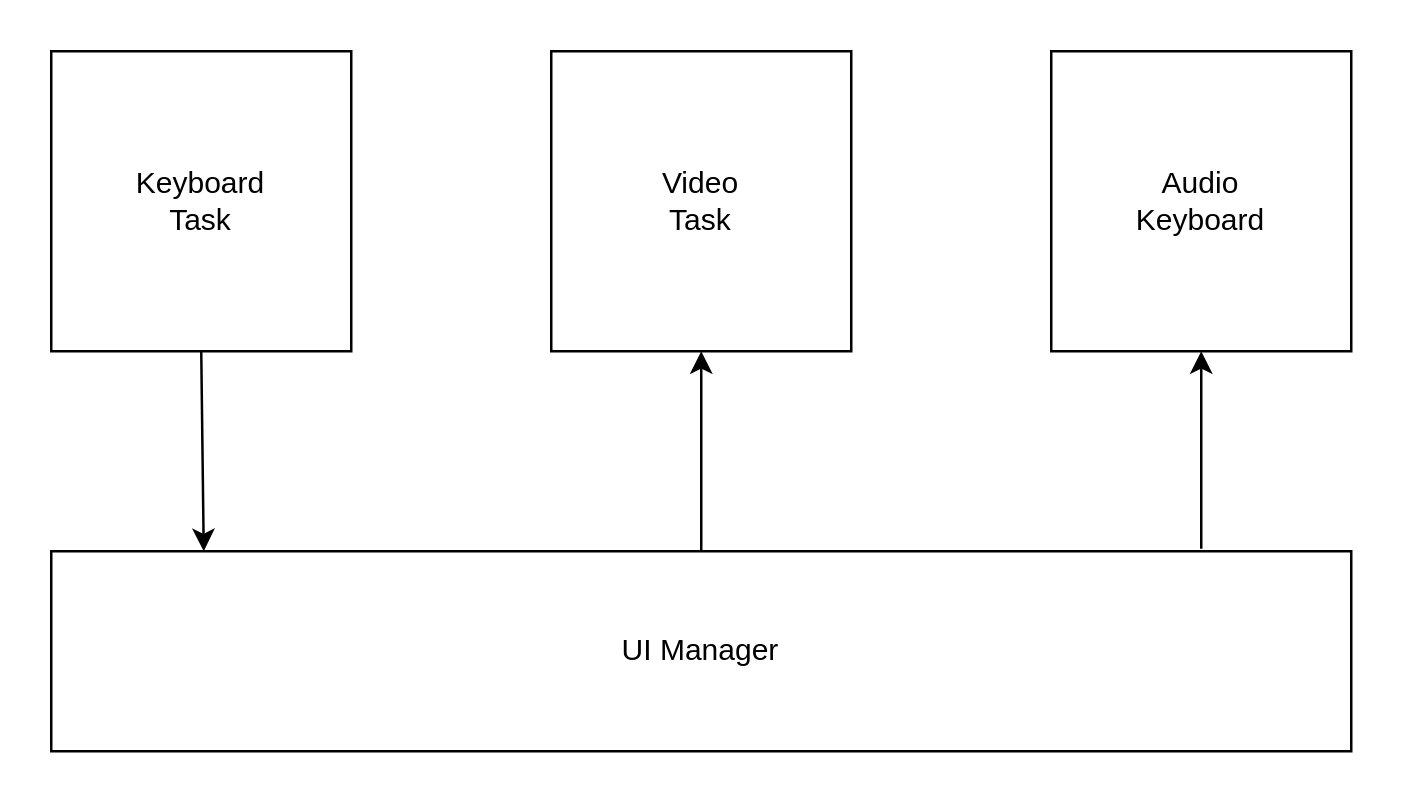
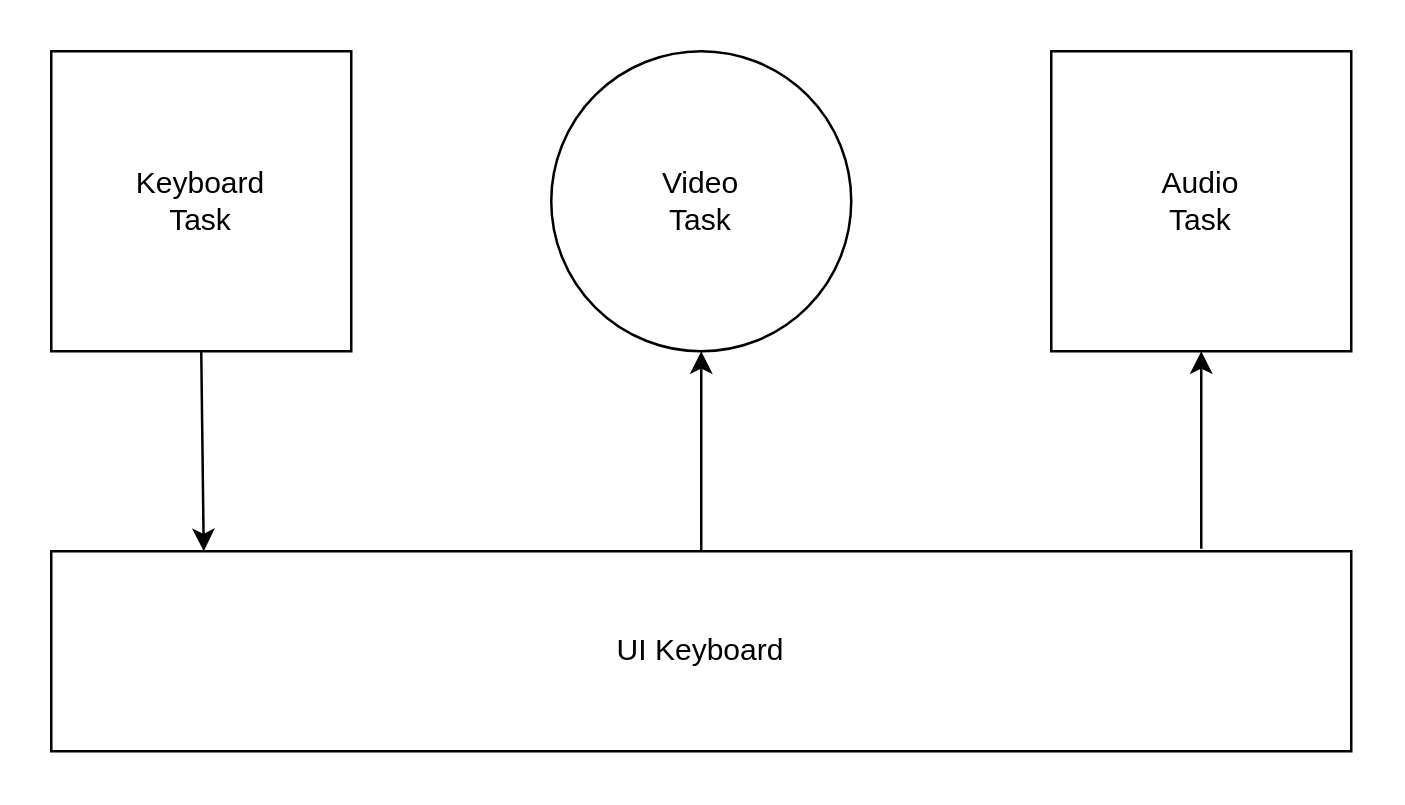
  <mxCell id="0" />
  <mxCell id="1" parent="0" />
- <mxCell id="2" value="UI Manager" style="rounded=0;whiteSpace=wrap;html=1;" vertex="1" parent="1"><mxGeometry x="20" y="220" width="520" height="80" as="geometry" /></mxCell>
+ <mxCell id="2" value="UI Keyboard" style="rounded=0;whiteSpace=wrap;html=1;" vertex="1" parent="1"><mxGeometry x="20" y="220" width="520" height="80" as="geometry" /></mxCell>
  <mxCell id="3" value="Keyboard&lt;br&gt;Task" style="rounded=0;whiteSpace=wrap;html=1;" vertex="1" parent="1"><mxGeometry x="20" y="20" width="120" height="120" as="geometry" /></mxCell>
- <mxCell id="4" value="Audio&lt;br&gt;Keyboard" style="rounded=0;whiteSpace=wrap;html=1;" vertex="1" parent="1"><mxGeometry x="420" y="20" width="120" height="120" as="geometry" /></mxCell>
- <mxCell id="5" value="Video&lt;br&gt;Task" style="rounded=0;whiteSpace=wrap;html=1;" vertex="1" parent="1"><mxGeometry x="220" y="20" width="120" height="120" as="geometry" /></mxCell>
+ <mxCell id="4" value="Audio&lt;br&gt;Task" style="rounded=0;whiteSpace=wrap;html=1;" vertex="1" parent="1"><mxGeometry x="420" y="20" width="120" height="120" as="geometry" /></mxCell>
+ <mxCell id="5" value="Video&lt;br&gt;Task" style="ellipse;whiteSpace=wrap;html=1;" vertex="1" parent="1"><mxGeometry x="220" y="20" width="120" height="120" as="geometry" /></mxCell>
  <mxCell id="6" value="" style="endArrow=classic;html=1;exitX=0.5;exitY=1;exitDx=0;exitDy=0;" edge="1" parent="1" source="3"><mxGeometry width="50" height="50" relative="1" as="geometry"><mxPoint x="-110" y="200" as="sourcePoint" /><mxPoint x="81" y="220" as="targetPoint" /></mxGeometry></mxCell>
  <mxCell id="7" value="" style="endArrow=classic;html=1;entryX=0.5;entryY=1;entryDx=0;entryDy=0;exitX=0.5;exitY=0;exitDx=0;exitDy=0;" edge="1" parent="1" source="2" target="5"><mxGeometry width="50" height="50" relative="1" as="geometry"><mxPoint x="340" y="450" as="sourcePoint" /><mxPoint x="390" y="400" as="targetPoint" /></mxGeometry></mxCell>
  <mxCell id="8" value="" style="endArrow=classic;html=1;entryX=0.5;entryY=1;entryDx=0;entryDy=0;" edge="1" parent="1" target="4"><mxGeometry width="50" height="50" relative="1" as="geometry"><mxPoint x="480" y="219" as="sourcePoint" /><mxPoint x="470" y="430" as="targetPoint" /></mxGeometry></mxCell>
